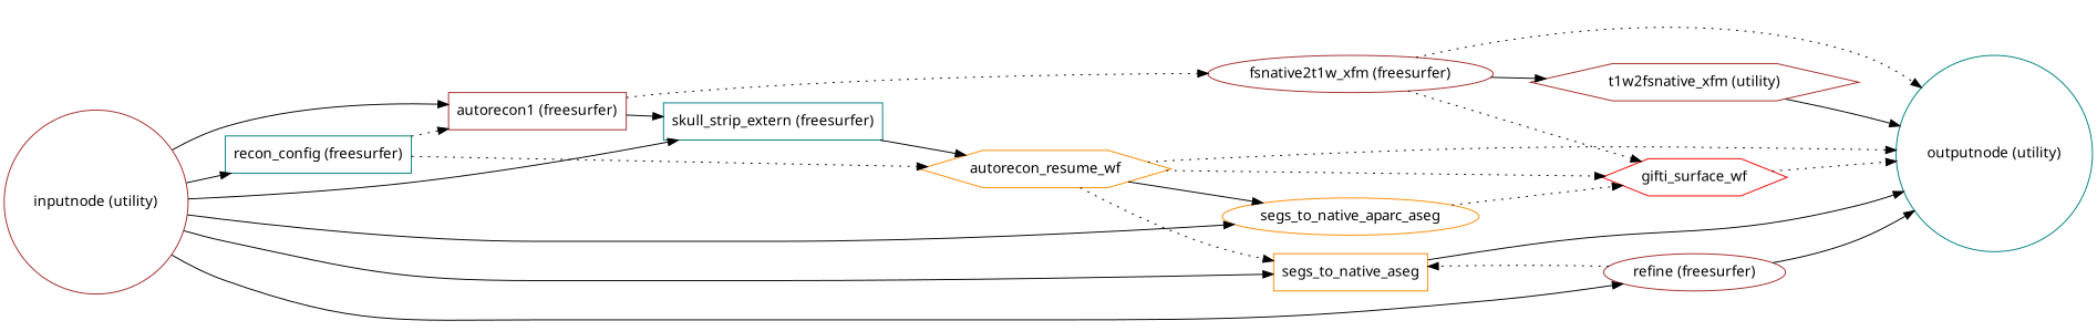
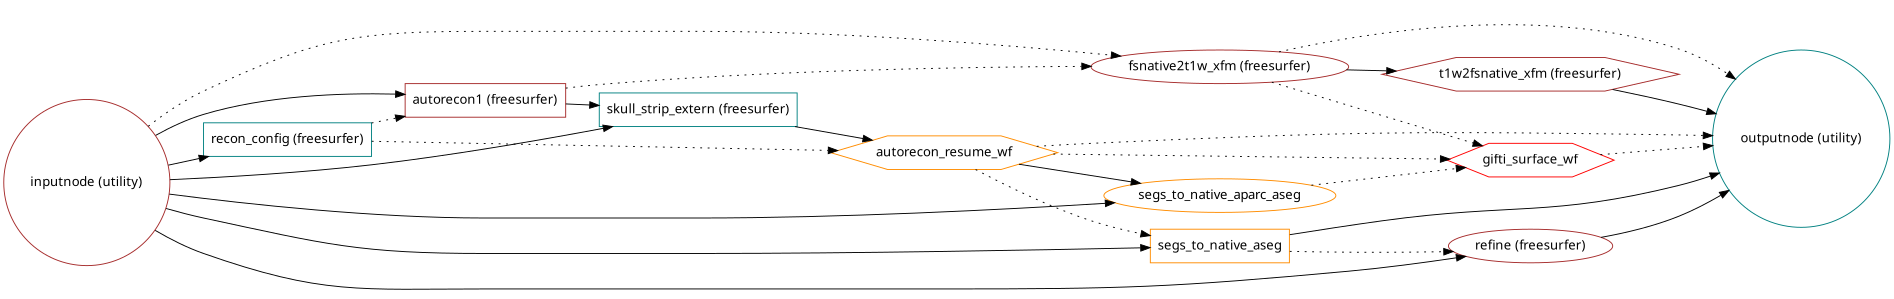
  strict digraph {
    fontname="Noto Sans"
    rankdir=LR
    node [color=brown fontname="Noto Sans" shape=box]
    edge [fontname="Noto Sans" style=solid]
    "inputnode (utility)" [shape=circle]
    "recon_config (freesurfer)" [color=teal]
    "autorecon1 (freesurfer)"
    "skull_strip_extern (freesurfer)" [color=teal]
    "fsnative2t1w_xfm (freesurfer)" [shape=ellipse]
    "refine (freesurfer)" [shape=ellipse]
    segs_to_native_aseg [color=darkorange]
    segs_to_native_aparc_aseg [color=darkorange shape=ellipse]
    autorecon_resume_wf [color=darkorange shape=hexagon]
    gifti_surface_wf [color=red shape=hexagon]
    "outputnode (utility)" [color=teal shape=circle]
-   "t1w2fsnative_xfm (freesurfer)" [shape=hexagon label="t1w2fsnative_xfm (utility)"]
+   "t1w2fsnative_xfm (freesurfer)" [shape=hexagon]
    "inputnode (utility)" -> "recon_config (freesurfer)"
    "inputnode (utility)" -> "autorecon1 (freesurfer)"
    "inputnode (utility)" -> "skull_strip_extern (freesurfer)"
+   "inputnode (utility)" -> "fsnative2t1w_xfm (freesurfer)" [style=dotted]
    "inputnode (utility)" -> "refine (freesurfer)"
    "inputnode (utility)" -> segs_to_native_aseg
    "inputnode (utility)" -> segs_to_native_aparc_aseg
    "recon_config (freesurfer)" -> "autorecon1 (freesurfer)" [style=dotted]
    "recon_config (freesurfer)" -> autorecon_resume_wf [style=dotted]
    "autorecon1 (freesurfer)" -> "skull_strip_extern (freesurfer)"
    "autorecon1 (freesurfer)" -> "fsnative2t1w_xfm (freesurfer)" [style=dotted]
    "skull_strip_extern (freesurfer)" -> autorecon_resume_wf
    "fsnative2t1w_xfm (freesurfer)" -> gifti_surface_wf [style=dotted]
    "fsnative2t1w_xfm (freesurfer)" -> "outputnode (utility)" [style=dotted]
    "fsnative2t1w_xfm (freesurfer)" -> "t1w2fsnative_xfm (freesurfer)"
    "refine (freesurfer)" -> "outputnode (utility)"
-   "refine (freesurfer)" -> segs_to_native_aseg [style=dotted]
+   segs_to_native_aseg -> "refine (freesurfer)" [style=dotted]
    segs_to_native_aseg -> "outputnode (utility)"
    segs_to_native_aparc_aseg -> gifti_surface_wf [style=dotted]
    autorecon_resume_wf -> segs_to_native_aseg [style=dotted]
    autorecon_resume_wf -> segs_to_native_aparc_aseg
    autorecon_resume_wf -> gifti_surface_wf [style=dotted]
    autorecon_resume_wf -> "outputnode (utility)" [style=dotted]
    gifti_surface_wf -> "outputnode (utility)" [style=dotted]
    "t1w2fsnative_xfm (freesurfer)" -> "outputnode (utility)"
  }
